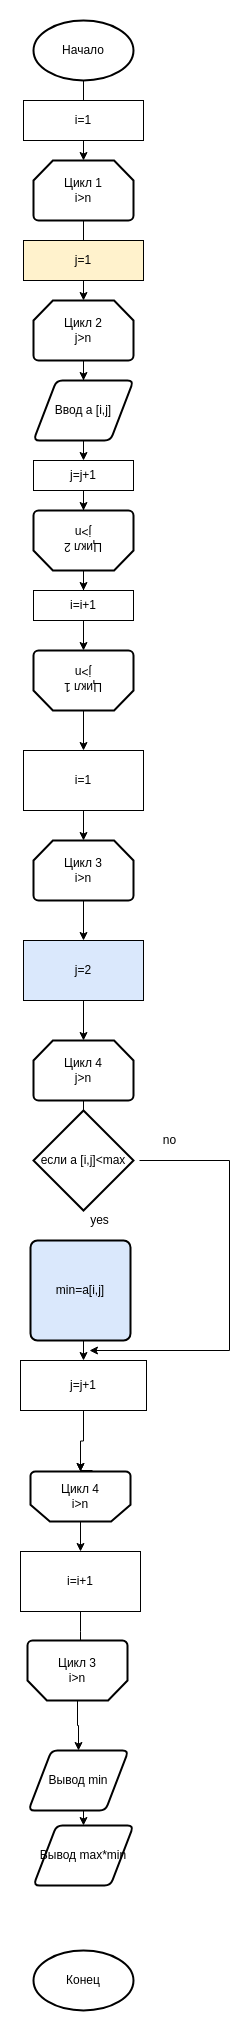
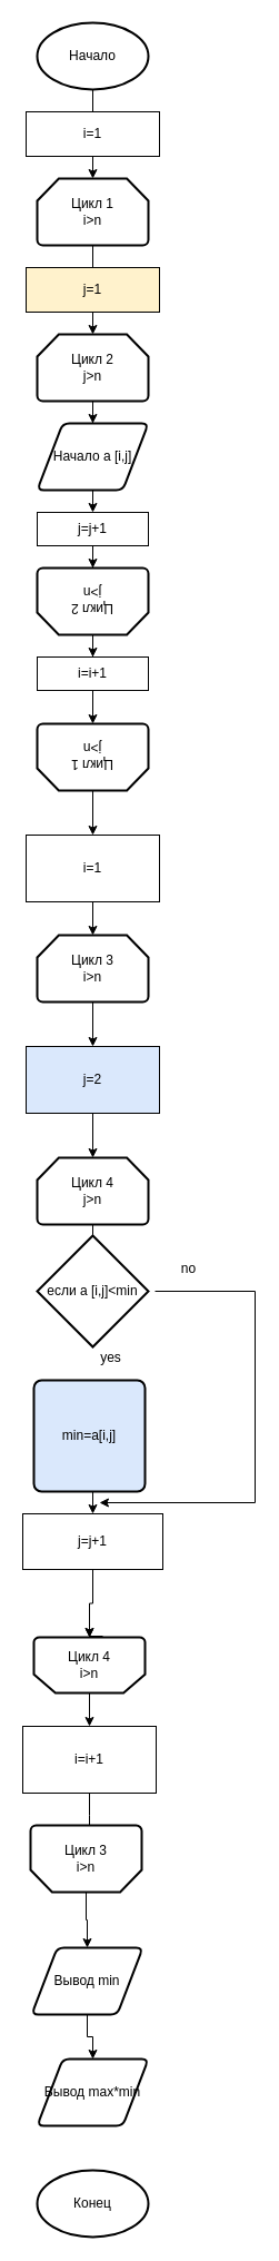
  <mxCell id="0" />
  <mxCell id="1" parent="0" />
  <mxCell id="2" style="edgeStyle=orthogonalEdgeStyle;rounded=0;orthogonalLoop=1;jettySize=auto;html=1;exitX=0.5;exitY=1;exitDx=0;exitDy=0;exitPerimeter=0;entryX=0.5;entryY=0;entryDx=0;entryDy=0;" edge="1" parent="1" source="3"><mxGeometry relative="1" as="geometry"><mxPoint x="83" y="110" as="targetPoint" /></mxGeometry></mxCell>
  <mxCell id="3" value="&lt;div&gt;Начало&lt;/div&gt;" style="strokeWidth=2;html=1;shape=mxgraph.flowchart.start_1;whiteSpace=wrap;" vertex="1" parent="1"><mxGeometry x="33" width="100" height="60" as="geometry" y="20" /></mxCell>
  <mxCell id="4" style="edgeStyle=orthogonalEdgeStyle;rounded=0;orthogonalLoop=1;jettySize=auto;html=1;exitX=0.5;exitY=1;exitDx=0;exitDy=0;entryX=0.5;entryY=0;entryDx=0;entryDy=0;" edge="1" parent="1"><mxGeometry relative="1" as="geometry"><mxPoint x="83" y="170" as="sourcePoint" /><mxPoint x="83" y="200" as="targetPoint" /></mxGeometry></mxCell>
  <mxCell id="5" value="" style="edgeStyle=orthogonalEdgeStyle;rounded=0;orthogonalLoop=1;jettySize=auto;html=1;" edge="1" parent="1" source="6" target="8"><mxGeometry relative="1" as="geometry" /></mxCell>
  <mxCell id="6" value="&lt;div&gt;Цикл 1&lt;/div&gt;&lt;div&gt;i&amp;gt;n&lt;br&gt;&lt;/div&gt;" style="strokeWidth=2;html=1;shape=mxgraph.flowchart.loop_limit;whiteSpace=wrap;" vertex="1" parent="1"><mxGeometry x="33" y="160" width="100" height="60" as="geometry" /></mxCell>
  <mxCell id="7" value="" style="edgeStyle=orthogonalEdgeStyle;rounded=0;orthogonalLoop=1;jettySize=auto;html=1;" edge="1" parent="1" source="8" target="12"><mxGeometry relative="1" as="geometry" /></mxCell>
  <mxCell id="8" value="&lt;div&gt;Цикл 2&lt;/div&gt;&lt;div&gt;j&amp;gt;n&lt;br&gt;&lt;/div&gt;" style="strokeWidth=2;html=1;shape=mxgraph.flowchart.loop_limit;whiteSpace=wrap;" vertex="1" parent="1"><mxGeometry x="33" y="300" width="100" height="60" as="geometry" /></mxCell>
  <mxCell id="9" style="edgeStyle=orthogonalEdgeStyle;rounded=0;orthogonalLoop=1;jettySize=auto;html=1;exitX=0.5;exitY=1;exitDx=0;exitDy=0;entryX=0.5;entryY=0;entryDx=0;entryDy=0;entryPerimeter=0;" edge="1" parent="1" source="10" target="6"><mxGeometry relative="1" as="geometry" /></mxCell>
  <mxCell id="10" value="&lt;div&gt;i=1&lt;/div&gt;" style="rounded=0;whiteSpace=wrap;html=1;" vertex="1" parent="1"><mxGeometry x="23" y="100" width="120" height="40" as="geometry" /></mxCell>
  <mxCell id="11" style="edgeStyle=orthogonalEdgeStyle;rounded=0;orthogonalLoop=1;jettySize=auto;html=1;exitX=0.5;exitY=1;exitDx=0;exitDy=0;entryX=0.5;entryY=0;entryDx=0;entryDy=0;" edge="1" parent="1" source="12" target="15"><mxGeometry relative="1" as="geometry" /></mxCell>
- <mxCell id="12" value="Ввод a [i,j]" style="shape=parallelogram;html=1;strokeWidth=2;perimeter=parallelogramPerimeter;whiteSpace=wrap;rounded=1;arcSize=12;size=0.23;" vertex="1" parent="1"><mxGeometry x="33" y="380" width="100" height="60" as="geometry" /></mxCell>
+ <mxCell id="12" value="Начало a [i,j]" style="shape=parallelogram;html=1;strokeWidth=2;perimeter=parallelogramPerimeter;whiteSpace=wrap;rounded=1;arcSize=12;size=0.23;" vertex="1" parent="1"><mxGeometry x="33" y="380" width="100" height="60" as="geometry" /></mxCell>
  <mxCell id="13" value="&lt;div&gt;j=1&lt;/div&gt;" style="rounded=0;whiteSpace=wrap;html=1;fillColor=#fff2cc;" vertex="1" parent="1"><mxGeometry x="23" y="240" width="120" height="40" as="geometry" /></mxCell>
  <mxCell id="14" style="edgeStyle=orthogonalEdgeStyle;rounded=0;orthogonalLoop=1;jettySize=auto;html=1;exitX=0.5;exitY=1;exitDx=0;exitDy=0;" edge="1" parent="1" source="15" target="17"><mxGeometry relative="1" as="geometry" /></mxCell>
  <mxCell id="15" value="j=j+1" style="rounded=0;whiteSpace=wrap;html=1;" vertex="1" parent="1"><mxGeometry x="33" y="460" width="100" height="30" as="geometry" /></mxCell>
  <mxCell id="16" style="edgeStyle=orthogonalEdgeStyle;rounded=0;orthogonalLoop=1;jettySize=auto;html=1;exitX=0.5;exitY=0;exitDx=0;exitDy=0;exitPerimeter=0;" edge="1" parent="1" source="17" target="19"><mxGeometry relative="1" as="geometry" /></mxCell>
  <mxCell id="17" value="&lt;div&gt;Цикл 2&lt;/div&gt;&lt;div&gt;j&amp;gt;n&lt;br&gt;&lt;/div&gt;" style="strokeWidth=2;html=1;shape=mxgraph.flowchart.loop_limit;whiteSpace=wrap;rotation=-180;" vertex="1" parent="1"><mxGeometry x="33" y="510" width="100" height="60" as="geometry" /></mxCell>
  <mxCell id="18" style="edgeStyle=orthogonalEdgeStyle;rounded=0;orthogonalLoop=1;jettySize=auto;html=1;exitX=0.5;exitY=1;exitDx=0;exitDy=0;entryX=0.5;entryY=1;entryDx=0;entryDy=0;entryPerimeter=0;" edge="1" parent="1" source="19" target="21"><mxGeometry relative="1" as="geometry" /></mxCell>
  <mxCell id="19" value="i=i+1" style="rounded=0;whiteSpace=wrap;html=1;" vertex="1" parent="1"><mxGeometry x="33" y="590" width="100" height="30" as="geometry" /></mxCell>
  <mxCell id="20" style="edgeStyle=orthogonalEdgeStyle;rounded=0;orthogonalLoop=1;jettySize=auto;html=1;exitX=0.5;exitY=0;exitDx=0;exitDy=0;exitPerimeter=0;entryX=0.5;entryY=0;entryDx=0;entryDy=0;" edge="1" parent="1" source="21" target="25"><mxGeometry relative="1" as="geometry" /></mxCell>
  <mxCell id="21" value="&lt;div&gt;Цикл 1&lt;br&gt;&lt;/div&gt;&lt;div&gt;j&amp;gt;n&lt;br&gt;&lt;/div&gt;" style="strokeWidth=2;html=1;shape=mxgraph.flowchart.loop_limit;whiteSpace=wrap;rotation=-180;" vertex="1" parent="1"><mxGeometry x="33" y="650" width="100" height="60" as="geometry" /></mxCell>
  <mxCell id="22" style="edgeStyle=orthogonalEdgeStyle;rounded=0;orthogonalLoop=1;jettySize=auto;html=1;exitX=0.5;exitY=1;exitDx=0;exitDy=0;exitPerimeter=0;entryX=0.5;entryY=0;entryDx=0;entryDy=0;" edge="1" parent="1" source="23" target="27"><mxGeometry relative="1" as="geometry" /></mxCell>
  <mxCell id="23" value="&lt;div&gt;Цикл 3&lt;br&gt;&lt;/div&gt;&lt;div&gt;i&amp;gt;n&lt;br&gt;&lt;/div&gt;" style="strokeWidth=2;html=1;shape=mxgraph.flowchart.loop_limit;whiteSpace=wrap;" vertex="1" parent="1"><mxGeometry x="33" y="840" width="100" height="60" as="geometry" /></mxCell>
  <mxCell id="24" style="edgeStyle=orthogonalEdgeStyle;rounded=0;orthogonalLoop=1;jettySize=auto;html=1;exitX=0.5;exitY=1;exitDx=0;exitDy=0;entryX=0.5;entryY=0;entryDx=0;entryDy=0;entryPerimeter=0;" edge="1" parent="1" source="25" target="23"><mxGeometry relative="1" as="geometry" /></mxCell>
  <mxCell id="25" value="i=1" style="rounded=0;whiteSpace=wrap;html=1;" vertex="1" parent="1"><mxGeometry x="23" y="750" width="120" height="60" as="geometry" /></mxCell>
  <mxCell id="26" style="edgeStyle=orthogonalEdgeStyle;rounded=0;orthogonalLoop=1;jettySize=auto;html=1;exitX=0.5;exitY=1;exitDx=0;exitDy=0;entryX=0.5;entryY=0;entryDx=0;entryDy=0;entryPerimeter=0;" edge="1" parent="1" source="27" target="29"><mxGeometry relative="1" as="geometry" /></mxCell>
  <mxCell id="27" value="j=2" style="rounded=0;whiteSpace=wrap;html=1;fillColor=#dae8fc;" vertex="1" parent="1"><mxGeometry x="23" y="940" width="120" height="60" as="geometry" /></mxCell>
  <mxCell id="28" style="edgeStyle=orthogonalEdgeStyle;rounded=0;orthogonalLoop=1;jettySize=auto;html=1;exitX=0.5;exitY=1;exitDx=0;exitDy=0;exitPerimeter=0;entryX=0.5;entryY=0;entryDx=0;entryDy=0;entryPerimeter=0;" edge="1" parent="1" source="29"><mxGeometry relative="1" as="geometry"><mxPoint x="83" y="1150" as="targetPoint" /></mxGeometry></mxCell>
  <mxCell id="29" value="&lt;div&gt;Цикл 4&lt;br&gt;&lt;/div&gt;&lt;div&gt;j&amp;gt;n&lt;br&gt;&lt;/div&gt;" style="strokeWidth=2;html=1;shape=mxgraph.flowchart.loop_limit;whiteSpace=wrap;" vertex="1" parent="1"><mxGeometry x="33" y="1040" width="100" height="60" as="geometry" /></mxCell>
  <mxCell id="30" style="edgeStyle=orthogonalEdgeStyle;rounded=0;orthogonalLoop=1;jettySize=auto;html=1;exitX=0.5;exitY=1;exitDx=0;exitDy=0;entryX=0.5;entryY=1;entryDx=0;entryDy=0;entryPerimeter=0;" edge="1" parent="1" target="34"><mxGeometry relative="1" as="geometry"><mxPoint x="92" y="1470" as="sourcePoint" /></mxGeometry></mxCell>
  <mxCell id="31" style="edgeStyle=orthogonalEdgeStyle;rounded=0;orthogonalLoop=1;jettySize=auto;html=1;exitX=0.5;exitY=1;exitDx=0;exitDy=0;entryX=0.5;entryY=1;entryDx=0;entryDy=0;entryPerimeter=0;" edge="1" parent="1" source="32" target="34"><mxGeometry relative="1" as="geometry" /></mxCell>
  <mxCell id="32" value="j=j+1" style="rounded=0;whiteSpace=wrap;html=1;" vertex="1" parent="1"><mxGeometry x="20" y="1360" width="126" height="50" as="geometry" /></mxCell>
  <mxCell id="33" style="edgeStyle=orthogonalEdgeStyle;rounded=0;orthogonalLoop=1;jettySize=auto;html=1;exitX=0.5;exitY=0;exitDx=0;exitDy=0;exitPerimeter=0;entryX=0.5;entryY=0;entryDx=0;entryDy=0;" edge="1" parent="1" source="34" target="36"><mxGeometry relative="1" as="geometry" /></mxCell>
  <mxCell id="34" value="&lt;div&gt;Цикл 4&lt;br&gt;&lt;/div&gt;&lt;div&gt;i&amp;gt;n&lt;br&gt;&lt;/div&gt;" style="strokeWidth=2;html=1;shape=mxgraph.flowchart.loop_limit;whiteSpace=wrap;direction=west;" vertex="1" parent="1"><mxGeometry x="30" y="1471" width="100" height="50" as="geometry" /></mxCell>
  <mxCell id="35" style="edgeStyle=orthogonalEdgeStyle;rounded=0;orthogonalLoop=1;jettySize=auto;html=1;exitX=0.5;exitY=1;exitDx=0;exitDy=0;" edge="1" parent="1" source="36"><mxGeometry relative="1" as="geometry"><mxPoint x="80" y="1651" as="targetPoint" /></mxGeometry></mxCell>
  <mxCell id="36" value="i=i+1" style="rounded=0;whiteSpace=wrap;html=1;" vertex="1" parent="1"><mxGeometry x="20" y="1551" width="120" height="60" as="geometry" /></mxCell>
  <mxCell id="37" style="edgeStyle=orthogonalEdgeStyle;rounded=0;orthogonalLoop=1;jettySize=auto;html=1;exitX=0.5;exitY=0;exitDx=0;exitDy=0;exitPerimeter=0;entryX=0.5;entryY=0;entryDx=0;entryDy=0;" edge="1" parent="1" source="38" target="40"><mxGeometry relative="1" as="geometry"><mxPoint x="80" y="1720" as="targetPoint" /></mxGeometry></mxCell>
  <mxCell id="38" value="&lt;div&gt;Цикл 3&lt;br&gt;&lt;/div&gt;&lt;div&gt;i&amp;gt;n&lt;br&gt;&lt;/div&gt;" style="strokeWidth=2;html=1;shape=mxgraph.flowchart.loop_limit;whiteSpace=wrap;direction=west;" vertex="1" parent="1"><mxGeometry x="27" y="1640" width="100" height="60" as="geometry" /></mxCell>
  <mxCell id="39" style="edgeStyle=orthogonalEdgeStyle;rounded=0;orthogonalLoop=1;jettySize=auto;html=1;exitX=0.5;exitY=1;exitDx=0;exitDy=0;entryX=0.5;entryY=0;entryDx=0;entryDy=0;" edge="1" parent="1" source="40" target="41"><mxGeometry relative="1" as="geometry" /></mxCell>
  <mxCell id="40" value="Вывод min" style="shape=parallelogram;html=1;strokeWidth=2;perimeter=parallelogramPerimeter;whiteSpace=wrap;rounded=1;arcSize=12;size=0.23;" vertex="1" parent="1"><mxGeometry x="28" y="1750" width="100" height="60" as="geometry" /></mxCell>
- <mxCell id="41" value="Вывод max*min" style="shape=parallelogram;html=1;strokeWidth=2;perimeter=parallelogramPerimeter;whiteSpace=wrap;rounded=1;arcSize=12;size=0.23;" vertex="1" parent="1"><mxGeometry x="33" y="1825" width="100" height="60" as="geometry" /></mxCell>
+ <mxCell id="41" value="Вывод max*min" style="shape=parallelogram;html=1;strokeWidth=2;perimeter=parallelogramPerimeter;whiteSpace=wrap;rounded=1;arcSize=12;size=0.23;" vertex="1" parent="1"><mxGeometry x="33" y="1850" width="100" height="60" as="geometry" /></mxCell>
  <mxCell id="42" value="Конец" style="strokeWidth=2;html=1;shape=mxgraph.flowchart.start_1;whiteSpace=wrap;" vertex="1" parent="1"><mxGeometry x="33" y="1950" width="100" height="60" as="geometry" /></mxCell>
- <mxCell id="43" value="если a [i,j]&amp;lt;max" style="strokeWidth=2;html=1;shape=mxgraph.flowchart.decision;whiteSpace=wrap;" vertex="1" parent="1"><mxGeometry x="33" y="1110" width="100" height="100" as="geometry" /></mxCell>
+ <mxCell id="43" value="если a [i,j]&amp;lt;min" style="strokeWidth=2;html=1;shape=mxgraph.flowchart.decision;whiteSpace=wrap;" vertex="1" parent="1"><mxGeometry x="33" y="1110" width="100" height="100" as="geometry" /></mxCell>
  <mxCell id="44" style="edgeStyle=orthogonalEdgeStyle;rounded=0;orthogonalLoop=1;jettySize=auto;html=1;exitX=0.5;exitY=1;exitDx=0;exitDy=0;entryX=0.5;entryY=0;entryDx=0;entryDy=0;" edge="1" parent="1" source="45" target="32"><mxGeometry relative="1" as="geometry" /></mxCell>
  <mxCell id="45" value="min=a[i,j]" style="rounded=1;whiteSpace=wrap;html=1;absoluteArcSize=1;arcSize=14;strokeWidth=2;fillColor=#dae8fc;" vertex="1" parent="1"><mxGeometry x="30" y="1240" width="100" height="100" as="geometry" /></mxCell>
  <mxCell id="46" value="yes" style="text;html=1;align=center;verticalAlign=middle;resizable=0;points=[];autosize=1;strokeColor=none;fillColor=none;" vertex="1" parent="1"><mxGeometry x="79" y="1205" width="40" height="30" as="geometry" /></mxCell>
  <mxCell id="47" value="" style="endArrow=none;html=1;rounded=0;" edge="1" parent="1"><mxGeometry width="50" height="50" relative="1" as="geometry"><mxPoint x="139" y="1160" as="sourcePoint" /><mxPoint x="229" y="1160" as="targetPoint" /></mxGeometry></mxCell>
  <mxCell id="48" value="" style="endArrow=none;html=1;rounded=0;" edge="1" parent="1"><mxGeometry width="50" height="50" relative="1" as="geometry"><mxPoint x="229" y="1350" as="sourcePoint" /><mxPoint x="229" y="1160" as="targetPoint" /></mxGeometry></mxCell>
  <mxCell id="49" value="" style="endArrow=classic;html=1;rounded=0;" edge="1" parent="1"><mxGeometry width="50" height="50" relative="1" as="geometry"><mxPoint x="229" y="1350" as="sourcePoint" /><mxPoint x="89" y="1350" as="targetPoint" /><Array as="points" /></mxGeometry></mxCell>
  <mxCell id="50" value="no" style="text;html=1;align=center;verticalAlign=middle;resizable=0;points=[];autosize=1;strokeColor=none;fillColor=none;" vertex="1" parent="1"><mxGeometry x="149" y="1125" width="40" height="30" as="geometry" /></mxCell>
